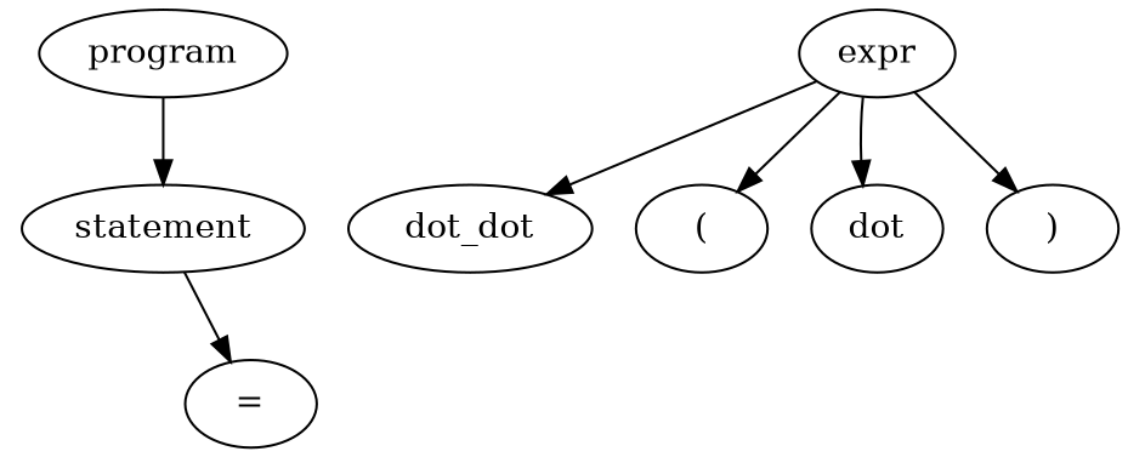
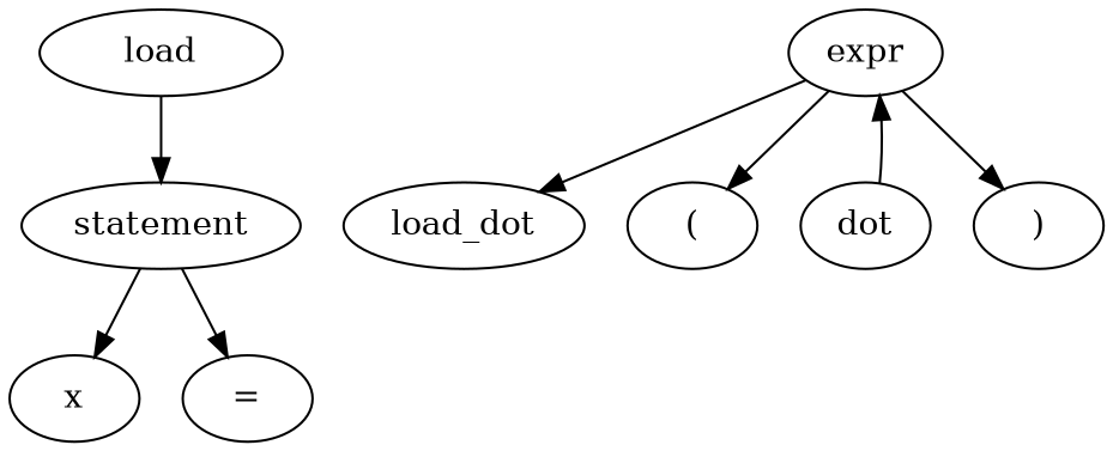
  strict digraph {
-   n1 [label=program]
+   n1 [label=load]
    n2 [label=statement]
+   n3 [label=x]
    n4 [label="="]
    n5 [label=expr]
-   n6 [label=dot_dot]
+   n6 [label=load_dot]
    n7 [label="("]
    n8 [label=dot]
    n9 [label=")"]
    n1 -> n2
+   n2 -> n3
    n2 -> n4
    n5 -> n6
    n5 -> n7
-   n5 -> n8
+   n8 -> n5
    n5 -> n9
  }
